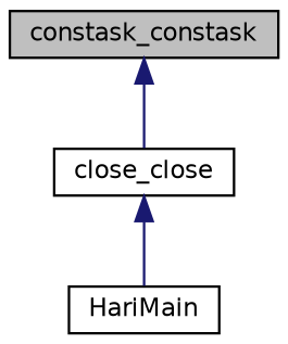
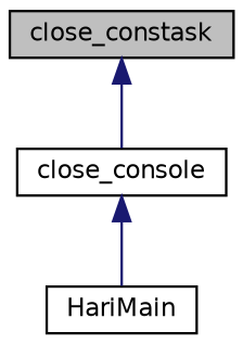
  digraph {
    rankdir=TB
    node [color=black fillcolor=white fontname=Helvetica fontsize=10 shape=record style=filled]
    edge [color=midnightblue dir=back fontname=Helvetica fontsize=10 labelfontname=Helvetica labelfontsize=10 style=solid]
-   n1 [fillcolor=grey75 fontcolor=black height=0.2 label=constask_constask width=0.4]
-   n2 [height=0.2 label=close_close width=0.4]
+   n1 [fillcolor=grey75 fontcolor=black height=0.2 label=close_constask width=0.4]
+   n2 [height=0.2 label=close_console width=0.4]
    n3 [height=0.2 label=HariMain width=0.4]
    n1 -> n2
    n2 -> n3
  }
